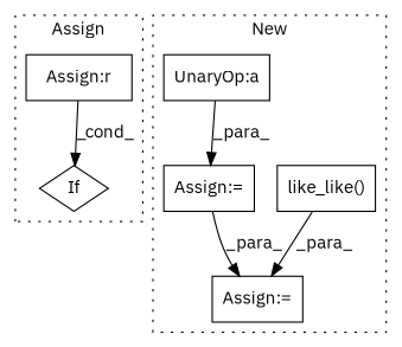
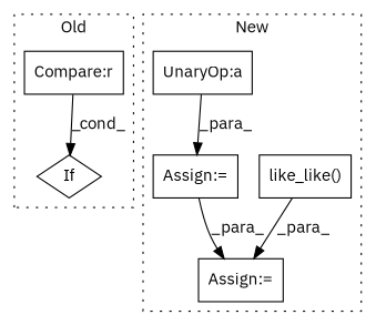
  digraph {
    fontname="IBM Plex Sans"
    node [a=68 fontname="IBM Plex Sans" l=3 shape=box]
    edge [fontname="IBM Plex Sans"]
    n1 [a=96 l="3,14" label=If s="1459,1477" shape=diamond]
-   n2 [a=40 l=15 label="Assign:r" s=1462]
+   n2 [a=40 l=15 label="Compare:r" s=1462]
    n3 [a=75 l="17,47" label="like_like()" s="620,643"]
    n4 [label="Assign:=" s=617]
    n5 [label="Assign:=" s=280]
    n6 [a=61 l=92 label="UnaryOp:a" s=283]
    subgraph cluster_1 {
-     label=Assign
+     label=Old
      style=dotted
      n1
      n2
    }
    subgraph cluster_2 {
      label=New
      style=dotted
      n3
      n4
      n5
      n6
    }
    n2 -> n1 [label=_cond_]
    n3 -> n4 [label=_para_]
    n5 -> n4 [label=_para_]
    n6 -> n5 [label=_para_]
  }
